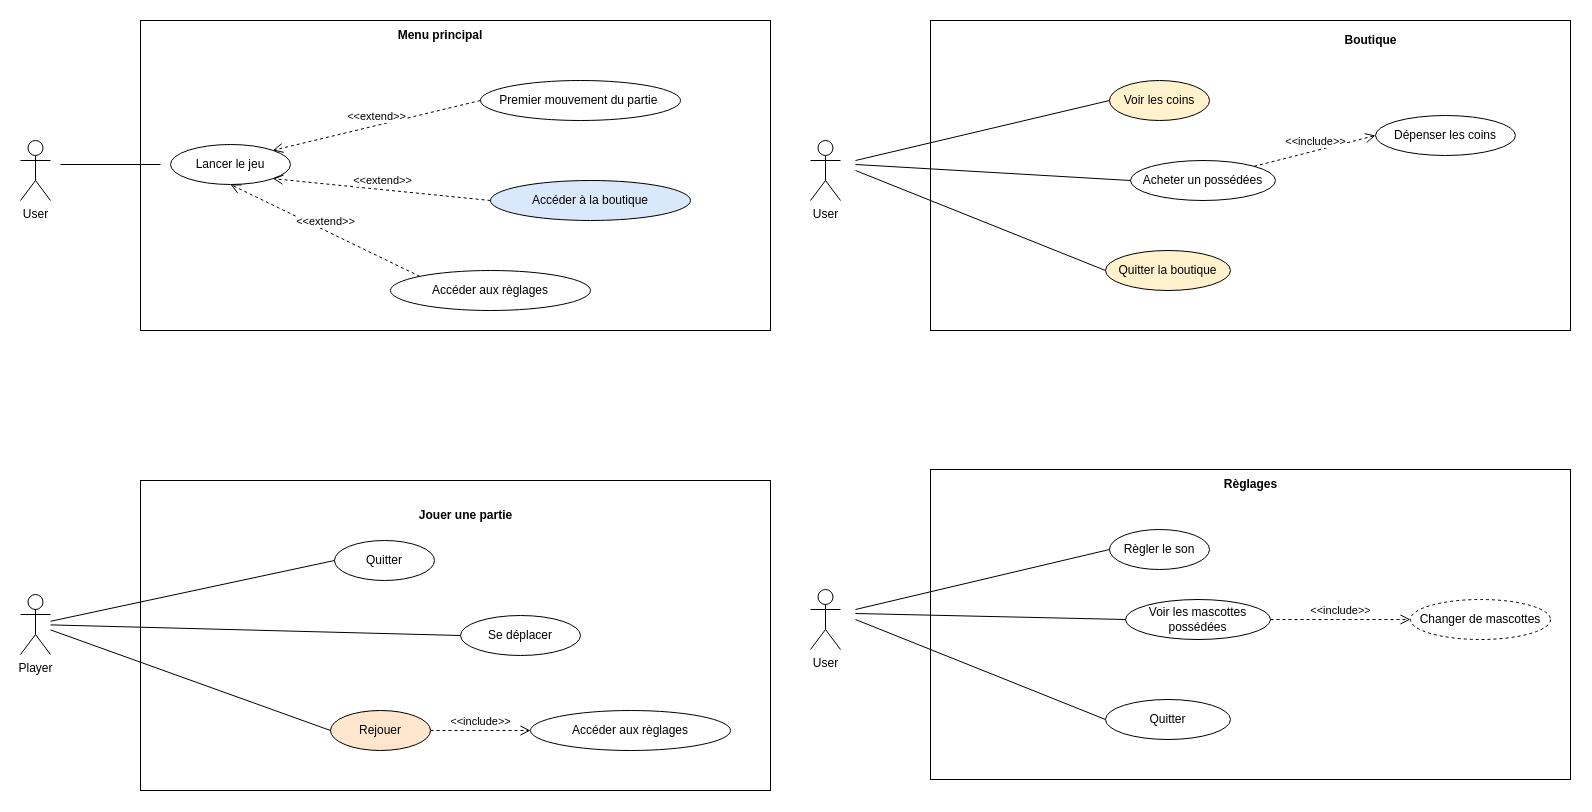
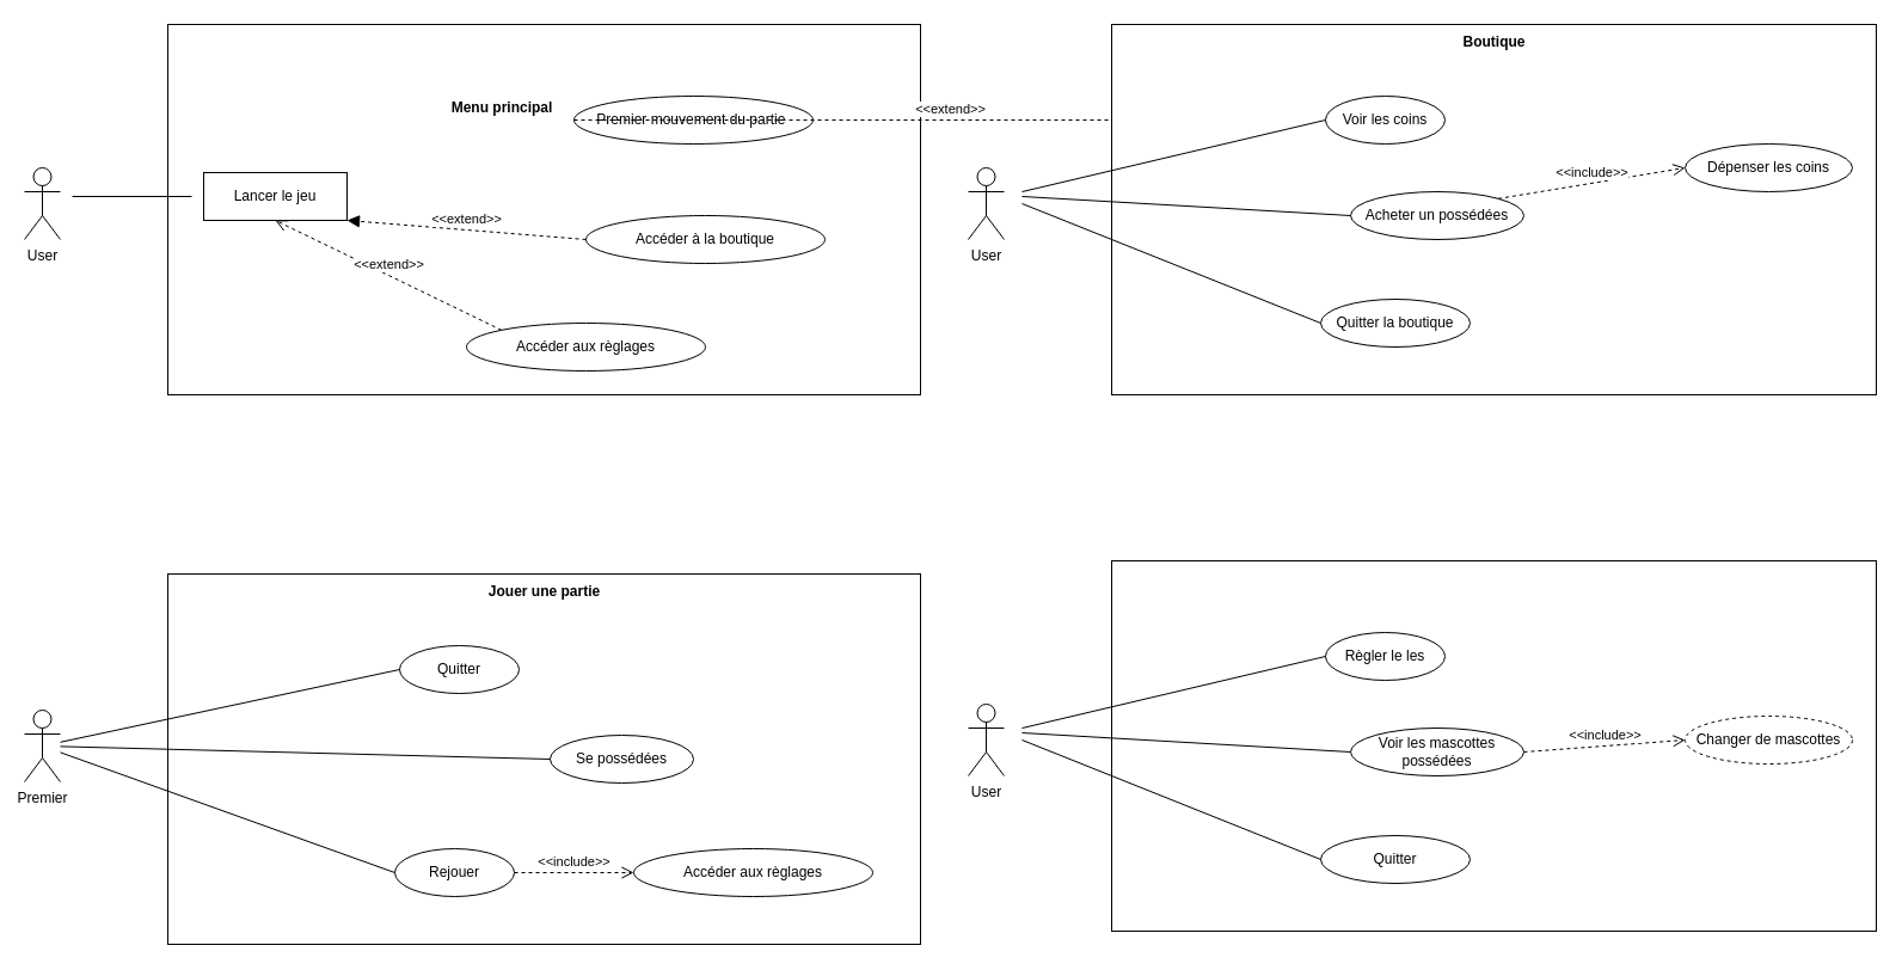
  <mxCell id="0" />
  <mxCell id="1" parent="0" />
- <mxCell id="2" value="Player" style="shape=umlActor;verticalLabelPosition=bottom;verticalAlign=top;html=1;outlineConnect=0;" vertex="1" parent="1"><mxGeometry x="20" y="594" width="30" height="60" as="geometry" /></mxCell>
+ <mxCell id="2" value="Premier" style="shape=umlActor;verticalLabelPosition=bottom;verticalAlign=top;html=1;outlineConnect=0;" vertex="1" parent="1"><mxGeometry x="20" y="594" width="30" height="60" as="geometry" /></mxCell>
  <mxCell id="3" value="User" style="shape=umlActor;verticalLabelPosition=bottom;verticalAlign=top;html=1;outlineConnect=0;" vertex="1" parent="1"><mxGeometry x="20" y="140" width="30" height="60" as="geometry" /></mxCell>
  <mxCell id="4" value="" style="rounded=0;whiteSpace=wrap;html=1;" vertex="1" parent="1"><mxGeometry x="140" width="630" height="310" as="geometry" y="20" /></mxCell>
- <mxCell id="5" value="Menu principal" style="text;html=1;align=center;verticalAlign=middle;whiteSpace=wrap;rounded=0;perimeterSpacing=0;fontStyle=1" vertex="1" parent="1"><mxGeometry x="395" width="90" height="30" as="geometry" y="20" /></mxCell>
- <mxCell id="6" value="Lancer le jeu" style="ellipse;whiteSpace=wrap;html=1;" vertex="1" parent="1"><mxGeometry x="170" y="144" width="120" height="40" as="geometry" /></mxCell>
+ <mxCell id="5" value="Menu principal" style="text;html=1;align=center;verticalAlign=middle;whiteSpace=wrap;rounded=0;perimeterSpacing=0;fontStyle=1" vertex="1" parent="1"><mxGeometry x="375" y="75" width="90" height="30" as="geometry" /></mxCell>
+ <mxCell id="6" value="Lancer le jeu" style="whiteSpace=wrap;html=1;rounded=0;" vertex="1" parent="1"><mxGeometry x="170" y="144" width="120" height="40" as="geometry" /></mxCell>
  <mxCell id="7" value="Premier mouvement du partie&amp;nbsp;" style="ellipse;whiteSpace=wrap;html=1;" vertex="1" parent="1"><mxGeometry x="480" y="80" width="200" height="40" as="geometry" /></mxCell>
- <mxCell id="8" value="Accéder à la boutique" style="ellipse;whiteSpace=wrap;html=1;fillColor=#dae8fc;" vertex="1" parent="1"><mxGeometry x="490" y="180" width="200" height="40" as="geometry" /></mxCell>
+ <mxCell id="8" value="Accéder à la boutique" style="ellipse;whiteSpace=wrap;html=1;" vertex="1" parent="1"><mxGeometry x="490" y="180" width="200" height="40" as="geometry" /></mxCell>
  <mxCell id="9" value="Accéder aux règlages" style="ellipse;whiteSpace=wrap;html=1;" vertex="1" parent="1"><mxGeometry x="390" y="270" width="200" height="40" as="geometry" /></mxCell>
  <mxCell id="10" value="&amp;lt;&amp;lt;extend&amp;gt;&amp;gt;" style="html=1;verticalAlign=bottom;endArrow=open;dashed=1;endSize=8;curved=0;rounded=0;exitX=0;exitY=0;exitDx=0;exitDy=0;entryX=0.5;entryY=1;entryDx=0;entryDy=0;" edge="1" parent="1" source="9" target="6"><mxGeometry relative="1" as="geometry"><mxPoint x="720" y="240" as="sourcePoint" /><mxPoint x="640" y="240" as="targetPoint" /></mxGeometry></mxCell>
- <mxCell id="11" value="&amp;lt;&amp;lt;extend&amp;gt;&amp;gt;" style="html=1;verticalAlign=bottom;endArrow=open;dashed=1;endSize=8;curved=0;rounded=0;exitX=0;exitY=0.5;exitDx=0;exitDy=0;entryX=1;entryY=1;entryDx=0;entryDy=0;" edge="1" parent="1" source="8" target="6"><mxGeometry relative="1" as="geometry"><mxPoint x="420" y="270" as="sourcePoint" /><mxPoint x="240" y="160" as="targetPoint" /></mxGeometry></mxCell>
- <mxCell id="12" value="&amp;lt;&amp;lt;extend&amp;gt;&amp;gt;" style="html=1;verticalAlign=bottom;endArrow=open;dashed=1;endSize=8;curved=0;rounded=0;exitX=0;exitY=0.5;exitDx=0;exitDy=0;entryX=1;entryY=0;entryDx=0;entryDy=0;" edge="1" parent="1" source="7" target="6"><mxGeometry relative="1" as="geometry"><mxPoint x="430" y="280" as="sourcePoint" /><mxPoint x="250" y="170" as="targetPoint" /></mxGeometry></mxCell>
+ <mxCell id="11" value="&amp;lt;&amp;lt;extend&amp;gt;&amp;gt;" style="html=1;verticalAlign=bottom;endArrow=block;dashed=1;endSize=8;curved=0;rounded=0;exitX=0;exitY=0.5;exitDx=0;exitDy=0;entryX=1;entryY=1;entryDx=0;entryDy=0;" edge="1" parent="1" source="8" target="6"><mxGeometry relative="1" as="geometry"><mxPoint x="420" y="270" as="sourcePoint" /><mxPoint x="240" y="160" as="targetPoint" /></mxGeometry></mxCell>
+ <mxCell id="12" value="&amp;lt;&amp;lt;extend&amp;gt;&amp;gt;" style="html=1;verticalAlign=bottom;endArrow=open;dashed=1;endSize=8;curved=0;rounded=0;exitX=0;exitY=0.5;exitDx=0;exitDy=0;" edge="1" parent="1" source="7" target="28"><mxGeometry relative="1" as="geometry"><mxPoint x="430" y="280" as="sourcePoint" /><mxPoint x="250" y="170" as="targetPoint" /></mxGeometry></mxCell>
  <mxCell id="13" value="" style="line;strokeWidth=1;fillColor=none;align=left;verticalAlign=middle;spacingTop=-1;spacingLeft=3;spacingRight=3;rotatable=0;labelPosition=right;points=[];portConstraint=eastwest;strokeColor=inherit;" vertex="1" parent="1"><mxGeometry x="60" y="160" width="100" height="8" as="geometry" /></mxCell>
  <mxCell id="14" value="" style="rounded=0;whiteSpace=wrap;html=1;" vertex="1" parent="1"><mxGeometry x="140" y="480" width="630" height="310" as="geometry" /></mxCell>
- <mxCell id="15" value="Jouer une partie" style="text;html=1;align=center;verticalAlign=middle;whiteSpace=wrap;rounded=0;perimeterSpacing=0;fontStyle=1" vertex="1" parent="1"><mxGeometry x="407.5" y="500" width="115" height="30" as="geometry" /></mxCell>
- <mxCell id="16" value="Se déplacer" style="ellipse;whiteSpace=wrap;html=1;" vertex="1" parent="1"><mxGeometry x="460" y="615" width="120" height="40" as="geometry" /></mxCell>
+ <mxCell id="15" value="Jouer une partie" style="text;html=1;align=center;verticalAlign=middle;whiteSpace=wrap;rounded=0;perimeterSpacing=0;fontStyle=1" vertex="1" parent="1"><mxGeometry x="397.5" y="480" width="115" height="30" as="geometry" /></mxCell>
+ <mxCell id="16" value="Se possédées" style="ellipse;whiteSpace=wrap;html=1;" vertex="1" parent="1"><mxGeometry x="460" y="615" width="120" height="40" as="geometry" /></mxCell>
  <mxCell id="17" value="Quitter" style="ellipse;whiteSpace=wrap;html=1;" vertex="1" parent="1"><mxGeometry x="334" y="540" width="100" height="40" as="geometry" /></mxCell>
  <mxCell id="18" value="Accéder aux règlages" style="ellipse;whiteSpace=wrap;html=1;" vertex="1" parent="1"><mxGeometry x="530" y="710" width="200" height="40" as="geometry" /></mxCell>
  <mxCell id="19" value="&amp;lt;&amp;lt;include&amp;gt;&amp;gt;" style="html=1;verticalAlign=bottom;endArrow=open;dashed=1;endSize=8;curved=0;rounded=0;entryX=0;entryY=0.5;entryDx=0;entryDy=0;" edge="1" parent="1" target="18"><mxGeometry relative="1" as="geometry"><mxPoint x="430" y="730" as="sourcePoint" /><mxPoint x="670" y="700" as="targetPoint" /></mxGeometry></mxCell>
  <mxCell id="20" value="" style="endArrow=none;html=1;rounded=0;entryX=0;entryY=0.5;entryDx=0;entryDy=0;" edge="1" parent="1" source="2" target="16"><mxGeometry width="50" height="50" relative="1" as="geometry"><mxPoint x="80" y="624.418" as="sourcePoint" /><mxPoint x="660" y="460" as="targetPoint" /></mxGeometry></mxCell>
  <mxCell id="21" value="" style="endArrow=none;html=1;rounded=0;entryX=0;entryY=0.5;entryDx=0;entryDy=0;" edge="1" parent="1" source="2" target="17"><mxGeometry width="50" height="50" relative="1" as="geometry"><mxPoint x="80" y="620.431" as="sourcePoint" /><mxPoint x="390" y="645" as="targetPoint" /></mxGeometry></mxCell>
- <mxCell id="22" value="Rejouer" style="ellipse;whiteSpace=wrap;html=1;fillColor=#ffe6cc;" vertex="1" parent="1"><mxGeometry x="330" y="710" width="100" height="40" as="geometry" /></mxCell>
+ <mxCell id="22" value="Rejouer" style="ellipse;whiteSpace=wrap;html=1;" vertex="1" parent="1"><mxGeometry x="330" y="710" width="100" height="40" as="geometry" /></mxCell>
  <mxCell id="23" value="" style="endArrow=none;html=1;rounded=0;entryX=0;entryY=0.5;entryDx=0;entryDy=0;" edge="1" parent="1" target="22" source="2"><mxGeometry width="50" height="50" relative="1" as="geometry"><mxPoint x="80" y="630" as="sourcePoint" /><mxPoint x="450" y="825" as="targetPoint" /></mxGeometry></mxCell>
  <mxCell id="24" value="User" style="shape=umlActor;verticalLabelPosition=bottom;verticalAlign=top;html=1;outlineConnect=0;" vertex="1" parent="1"><mxGeometry x="810" y="140" width="30" height="60" as="geometry" /></mxCell>
  <mxCell id="25" value="" style="rounded=0;whiteSpace=wrap;html=1;" vertex="1" parent="1"><mxGeometry x="930" width="640" height="310" as="geometry" y="20" /></mxCell>
- <mxCell id="26" value="Boutique" style="text;html=1;align=center;verticalAlign=middle;whiteSpace=wrap;rounded=0;perimeterSpacing=0;fontStyle=1" vertex="1" parent="1"><mxGeometry x="1332.5" y="25" width="75" height="30" as="geometry" /></mxCell>
+ <mxCell id="26" value="Boutique" style="text;html=1;align=center;verticalAlign=middle;whiteSpace=wrap;rounded=0;perimeterSpacing=0;fontStyle=1" vertex="1" parent="1"><mxGeometry x="1212.5" width="75" height="30" as="geometry" y="20" /></mxCell>
  <mxCell id="27" value="Acheter un possédées" style="ellipse;whiteSpace=wrap;html=1;" vertex="1" parent="1"><mxGeometry x="1130" y="160" width="145" height="40" as="geometry" /></mxCell>
- <mxCell id="28" value="Voir les coins" style="ellipse;whiteSpace=wrap;html=1;fillColor=#fff2cc;" vertex="1" parent="1"><mxGeometry x="1109" y="80" width="100" height="40" as="geometry" /></mxCell>
- <mxCell id="29" value="Dépenser les coins" style="ellipse;whiteSpace=wrap;html=1;" vertex="1" parent="1"><mxGeometry x="1375" y="115" width="140" height="40" as="geometry" /></mxCell>
+ <mxCell id="28" value="Voir les coins" style="ellipse;whiteSpace=wrap;html=1;" vertex="1" parent="1"><mxGeometry x="1109" y="80" width="100" height="40" as="geometry" /></mxCell>
+ <mxCell id="29" value="Dépenser les coins" style="ellipse;whiteSpace=wrap;html=1;" vertex="1" parent="1"><mxGeometry x="1410" y="120" width="140" height="40" as="geometry" /></mxCell>
  <mxCell id="30" value="&amp;lt;&amp;lt;include&amp;gt;&amp;gt;" style="html=1;verticalAlign=bottom;endArrow=open;dashed=1;endSize=8;curved=0;rounded=0;entryX=0;entryY=0.5;entryDx=0;entryDy=0;exitX=1;exitY=0;exitDx=0;exitDy=0;" edge="1" parent="1" target="29" source="27"><mxGeometry relative="1" as="geometry"><mxPoint x="1205" y="270" as="sourcePoint" /><mxPoint x="1445" y="240" as="targetPoint" /></mxGeometry></mxCell>
  <mxCell id="31" value="" style="endArrow=none;html=1;rounded=0;entryX=0;entryY=0.5;entryDx=0;entryDy=0;" edge="1" parent="1" target="27"><mxGeometry width="50" height="50" relative="1" as="geometry"><mxPoint x="855" y="164" as="sourcePoint" /><mxPoint x="1435" y="0" as="targetPoint" /></mxGeometry></mxCell>
  <mxCell id="32" value="" style="endArrow=none;html=1;rounded=0;entryX=0;entryY=0.5;entryDx=0;entryDy=0;" edge="1" parent="1" target="28"><mxGeometry width="50" height="50" relative="1" as="geometry"><mxPoint x="855" y="160" as="sourcePoint" /><mxPoint x="1165" y="185" as="targetPoint" /></mxGeometry></mxCell>
- <mxCell id="33" value="Quitter la boutique" style="ellipse;whiteSpace=wrap;html=1;fillColor=#fff2cc;" vertex="1" parent="1"><mxGeometry x="1105" y="250" width="125" height="40" as="geometry" /></mxCell>
+ <mxCell id="33" value="Quitter la boutique" style="ellipse;whiteSpace=wrap;html=1;" vertex="1" parent="1"><mxGeometry x="1105" y="250" width="125" height="40" as="geometry" /></mxCell>
  <mxCell id="34" value="" style="endArrow=none;html=1;rounded=0;entryX=0;entryY=0.5;entryDx=0;entryDy=0;" edge="1" parent="1" target="33"><mxGeometry width="50" height="50" relative="1" as="geometry"><mxPoint x="855" y="170" as="sourcePoint" /><mxPoint x="1225" y="365" as="targetPoint" /></mxGeometry></mxCell>
  <mxCell id="35" value="User" style="shape=umlActor;verticalLabelPosition=bottom;verticalAlign=top;html=1;outlineConnect=0;" vertex="1" parent="1"><mxGeometry x="810" y="589" width="30" height="60" as="geometry" /></mxCell>
  <mxCell id="36" value="" style="rounded=0;whiteSpace=wrap;html=1;" vertex="1" parent="1"><mxGeometry x="930" y="469" width="640" height="310" as="geometry" /></mxCell>
- <mxCell id="37" value="Règlages" style="text;html=1;align=center;verticalAlign=middle;whiteSpace=wrap;rounded=0;perimeterSpacing=0;fontStyle=1" vertex="1" parent="1"><mxGeometry x="1212.5" y="469" width="75" height="30" as="geometry" /></mxCell>
- <mxCell id="38" value="Voir les mascottes possédées" style="ellipse;whiteSpace=wrap;html=1;" vertex="1" parent="1"><mxGeometry x="1125" y="599" width="145" height="40" as="geometry" /></mxCell>
- <mxCell id="39" value="Règler le son" style="ellipse;whiteSpace=wrap;html=1;" vertex="1" parent="1"><mxGeometry x="1109" y="529" width="100" height="40" as="geometry" /></mxCell>
+ <mxCell id="38" value="Voir les mascottes possédées" style="ellipse;whiteSpace=wrap;html=1;" vertex="1" parent="1"><mxGeometry x="1130" y="609" width="145" height="40" as="geometry" /></mxCell>
+ <mxCell id="39" value="Règler le les" style="ellipse;whiteSpace=wrap;html=1;" vertex="1" parent="1"><mxGeometry x="1109" y="529" width="100" height="40" as="geometry" /></mxCell>
  <mxCell id="40" value="Changer de mascottes" style="ellipse;whiteSpace=wrap;html=1;dashed=1;" vertex="1" parent="1"><mxGeometry x="1410" y="599" width="140" height="40" as="geometry" /></mxCell>
  <mxCell id="41" value="&amp;lt;&amp;lt;include&amp;gt;&amp;gt;" style="html=1;verticalAlign=bottom;endArrow=open;dashed=1;endSize=8;curved=0;rounded=0;entryX=0;entryY=0.5;entryDx=0;entryDy=0;exitX=1;exitY=0.5;exitDx=0;exitDy=0;" edge="1" parent="1" source="38" target="40"><mxGeometry relative="1" as="geometry"><mxPoint x="1205" y="719" as="sourcePoint" /><mxPoint x="1445" y="689" as="targetPoint" /></mxGeometry></mxCell>
  <mxCell id="42" value="" style="endArrow=none;html=1;rounded=0;entryX=0;entryY=0.5;entryDx=0;entryDy=0;" edge="1" parent="1" target="38"><mxGeometry width="50" height="50" relative="1" as="geometry"><mxPoint x="855" y="613" as="sourcePoint" /><mxPoint x="1435" y="449" as="targetPoint" /></mxGeometry></mxCell>
  <mxCell id="43" value="" style="endArrow=none;html=1;rounded=0;entryX=0;entryY=0.5;entryDx=0;entryDy=0;" edge="1" parent="1" target="39"><mxGeometry width="50" height="50" relative="1" as="geometry"><mxPoint x="855" y="609" as="sourcePoint" /><mxPoint x="1165" y="634" as="targetPoint" /></mxGeometry></mxCell>
  <mxCell id="44" value="Quitter" style="ellipse;whiteSpace=wrap;html=1;" vertex="1" parent="1"><mxGeometry x="1105" y="699" width="125" height="40" as="geometry" /></mxCell>
  <mxCell id="45" value="" style="endArrow=none;html=1;rounded=0;entryX=0;entryY=0.5;entryDx=0;entryDy=0;" edge="1" parent="1" target="44"><mxGeometry width="50" height="50" relative="1" as="geometry"><mxPoint x="855" y="619" as="sourcePoint" /><mxPoint x="1225" y="814" as="targetPoint" /></mxGeometry></mxCell>
